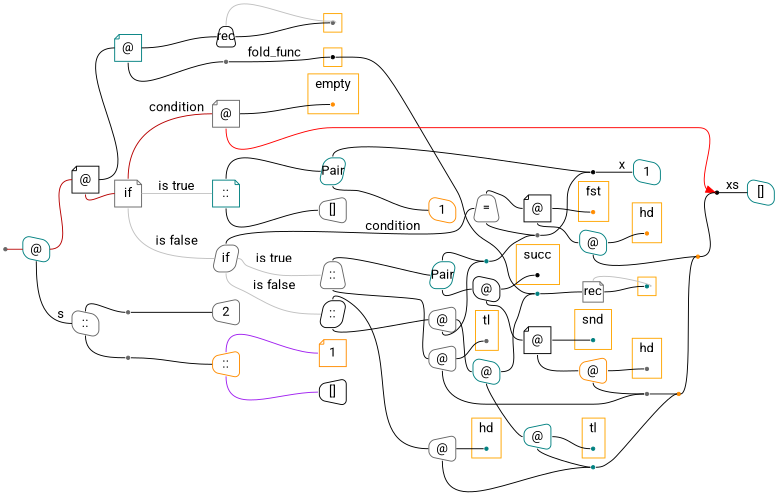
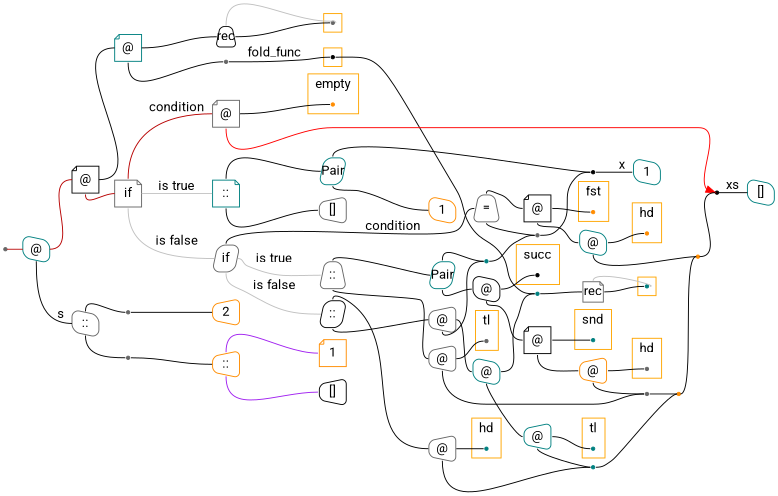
  digraph {
    labeldistance=0
    nodesep=.175
    rankdir=LR
    ranksep=.175
    fontname=Roboto
    node [color=gray40 fixedsize=true orientation=90 shape=point fontname=Roboto style=rounded]
    edge [arrowhead=none arrowtail=none headport=w tailport=e fontname=Roboto]
    ndcluster_nd174 [color=black style=""]
    ndcluster_nd383 [color=teal style=""]
    ndcluster_nd488 [style=""]
    ndcluster_nd583 [color=darkorange style=""]
    ndcluster_nd602 [color=darkorange style=""]
    ndcluster_nd609 [color=darkorange style=""]
    ndcluster_nd618 [color=black style=""]
    ndcluster_nd625 [color=teal style=""]
    ndcluster_nd632 [style=""]
    ndcluster_nd639 [style=""]
    ndcluster_nd648 [color=teal style=""]
    ndcluster_nd658 [color=teal style=""]
    nd1 [orientation="" style=""]
    n14 [color=teal height=.4 label="@" shape=parallelogram width=.4]
    n15 [color=teal height=.4 label=1 shape=parallelogram width=.4]
-   n16 [height=.4 label=2 shape=trapezium width=.4]
+   n16 [color=darkorange height=.4 label=2 shape=trapezium width=.4]
    n17 [color=darkorange height=.4 label=1 shape=note width=.4]
    n18 [color=black height=.4 label="[]" shape=trapezium width=.4]
    n19 [color=darkorange height=.4 label="::" shape=trapezium width=.4]
    n20 [label=" " color=teal]
    n21 [height=.3 label=rec shape=note width=.3 orientation=""]
    n22 [color=teal height=.4 label="[]" shape=parallelogram width=.4]
    n23 [color=black height=.3 label=rec shape=trapezium width=.3 orientation=""]
    n24 [color=black height=.4 label="@" shape=note width=.4]
    n25 [height=.4 label="::" shape=parallelogram width=.4]
    n26 [color=teal height=.4 label="@" shape=note width=.4]
    n27 [height=.4 label=if shape=note width=.4 orientation=""]
    n28 [label=" "]
    n29 [label=" "]
    n30 [label=" "]
    n31 [height=.4 label="@" shape=note width=.4]
    n32 [color=teal height=.4 label="::" shape=note width=.4 orientation=""]
    n33 [height=.4 label=if shape=parallelogram width=.4 orientation=""]
    n34 [label=" " color=black]
    n35 [color=teal height=.4 label=Pair shape=parallelogram width=.4 orientation=""]
    n36 [height=.4 label="[]" shape=trapezium width=.4]
    n37 [color=darkorange height=.4 label=1 shape=parallelogram width=.4]
    n38 [label=" " color=black]
    n39 [height=.4 label="=" shape=trapezium width=.4 orientation=""]
    n40 [height=.4 label="::" shape=trapezium width=.4 orientation=""]
    n41 [color=black height=.4 label="::" shape=parallelogram width=.4 orientation=""]
    n42 [color=black height=.4 label="@" shape=note width=.4]
    n43 [label=" "]
    n44 [color=teal height=.4 label="@" shape=parallelogram width=.4]
    n45 [label=" " color=darkorange]
    n46 [color=teal height=.4 label=Pair shape=parallelogram width=.4 orientation=""]
    n47 [height=.4 label="@" shape=trapezium width=.4]
    n48 [color=black height=.4 label="@" shape=parallelogram width=.4]
    n49 [label=" " color=teal]
    n50 [color=black height=.4 label="@" shape=note width=.4]
    n51 [color=darkorange height=.4 label="@" shape=trapezium width=.4]
    n52 [label=" "]
    n53 [label=" " color=darkorange]
    n54 [height=.4 label="@" shape=trapezium width=.4]
    n55 [height=.4 label="@" shape=trapezium width=.4]
    n56 [label=" " color=teal]
    n57 [color=teal height=.4 label="@" shape=parallelogram width=.4]
    n58 [color=teal height=.4 label="@" shape=trapezium width=.4]
    subgraph cluster_1 {
      color=orange
      style=fill
      ndcluster_nd174
    }
    subgraph cluster_2 {
      color=orange
      label=fst
      style=fill
      ndcluster_nd602
    }
    subgraph cluster_3 {
      color=orange
      style=fill
      ndcluster_nd383
    }
    subgraph cluster_4 {
      color=orange
      style=fill
      ndcluster_nd488
    }
    subgraph cluster_5 {
      color=orange
      label=empty
      style=fill
      ndcluster_nd583
    }
    subgraph cluster_6 {
      color=orange
      label=hd
      style=fill
      ndcluster_nd609
    }
    subgraph cluster_7 {
      color=orange
      label=succ
      style=fill
      ndcluster_nd618
    }
    subgraph cluster_8 {
      color=orange
      label=snd
      style=fill
      ndcluster_nd625
    }
    subgraph cluster_9 {
      color=orange
      label=hd
      style=fill
      ndcluster_nd632
    }
    subgraph cluster_10 {
      color=orange
      label=tl
      style=fill
      ndcluster_nd639
    }
    subgraph cluster_11 {
      color=orange
      label=hd
      style=fill
      ndcluster_nd648
    }
    subgraph cluster_12 {
      color=orange
      label=tl
      style=fill
      ndcluster_nd658
    }
    ndcluster_nd174 -> n20
    nd1 -> n14 [color="#b70000"]
    n14 -> n24 [color="#b70000"]
    n14 -> n25 [label=s tailport=s]
    n19 -> n17 [color=purple tailport=n]
    n19 -> n18 [color=purple tailport=s]
    n20 -> n21 [color=black]
    n21 -> ndcluster_nd383 [color=grey dir=back headport=e tailport=n]
    n21 -> ndcluster_nd383
    n23 -> ndcluster_nd488 [color=grey dir=back headport=e tailport=n]
    n23 -> ndcluster_nd488
    n24 -> n26
    n24 -> n27 [color="#b70000" tailport=s]
    n25 -> n29 [tailport=n]
    n25 -> n30 [tailport=s]
    n26 -> n23 [color=black]
    n26 -> n28 [tailport=s]
    n27 -> n31 [color="#b70000" label=condition tailport=n]
    n27 -> n32 [color=grey label="is true"]
    n27 -> n33 [color=grey label="is false" tailport=s]
    n28 -> ndcluster_nd174 [label=fold_func]
    n29 -> n16
    n30 -> n19
    n31 -> ndcluster_nd583
    n31 -> n34 [arrowhead=normal color=red tailport=s]
    n32 -> n35 [tailport=n]
    n32 -> n36 [tailport=s]
    n33 -> n39 [label=condition tailport=n]
    n33 -> n40 [color=grey label="is true"]
    n33 -> n41 [color=grey label="is false" tailport=s]
    n34 -> n22 [label=xs]
    n35 -> n37 [tailport=s]
    n35 -> n38 [tailport=n]
    n38 -> n15 [label=x]
    n39 -> n42 [tailport=n]
    n39 -> n43 [tailport=s]
    n40 -> n46 [tailport=n]
    n40 -> n47 [tailport=s]
    n41 -> n54 [tailport=n]
    n41 -> n55 [tailport=s]
    n42 -> ndcluster_nd602
    n42 -> n44 [tailport=s]
    n43 -> n38
    n44 -> ndcluster_nd609
    n44 -> n45 [tailport=s]
    n45 -> n34
    n46 -> n48 [tailport=s]
    n46 -> n49 [tailport=n]
    n47 -> ndcluster_nd639
    n47 -> n52 [tailport=s]
    n48 -> ndcluster_nd618
    n48 -> n50 [tailport=s]
    n49 -> n43
    n50 -> ndcluster_nd625
    n50 -> n51 [tailport=s]
    n51 -> ndcluster_nd632
    n51 -> n52 [tailport=s]
    n52 -> n53
    n53 -> n45
    n54 -> ndcluster_nd648
    n54 -> n56 [tailport=s]
    n55 -> n49 [tailport=s]
    n55 -> n57
    n56 -> n53
    n57 -> n20
    n57 -> n58 [tailport=s]
    n58 -> ndcluster_nd658
    n58 -> n56 [tailport=s]
  }
